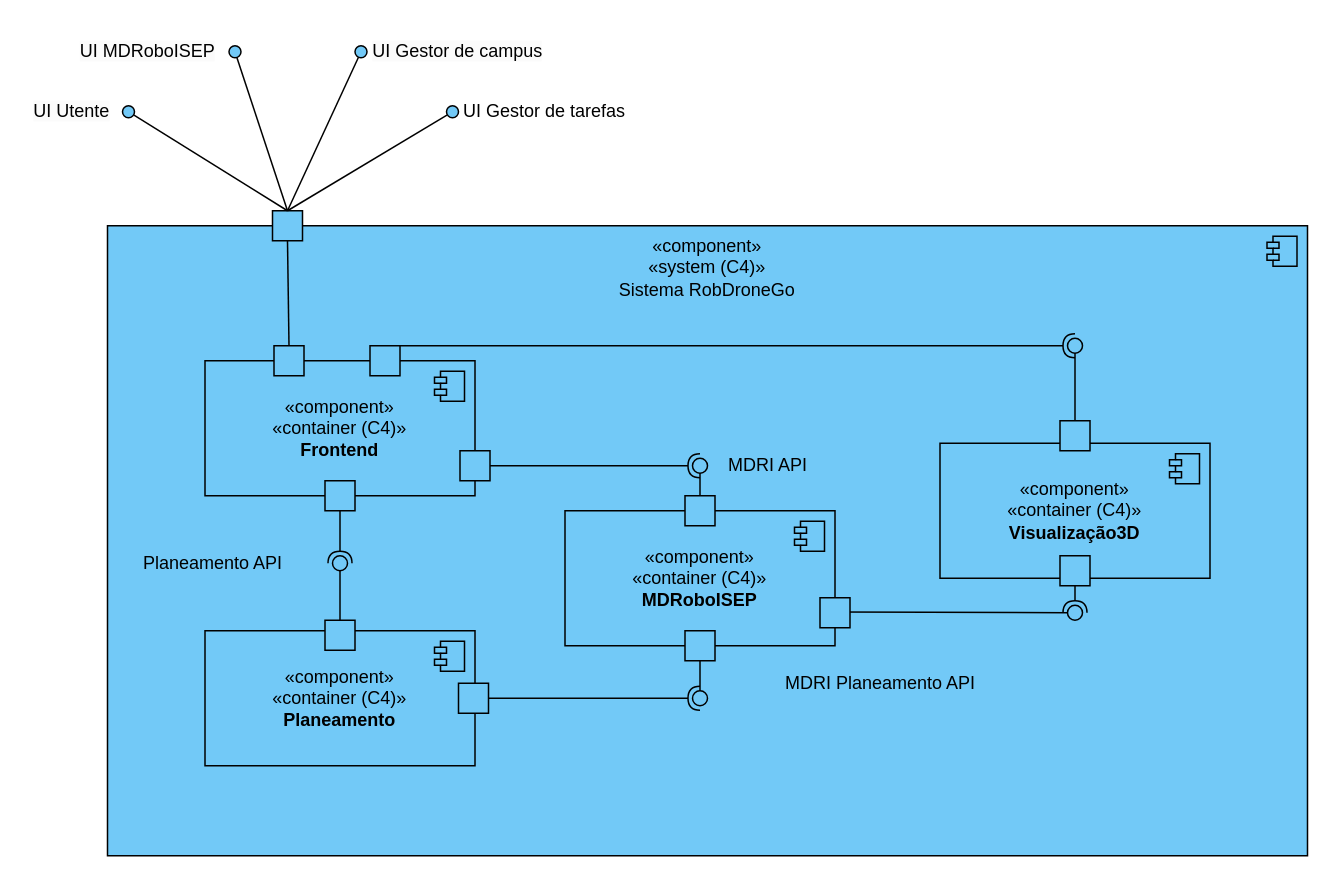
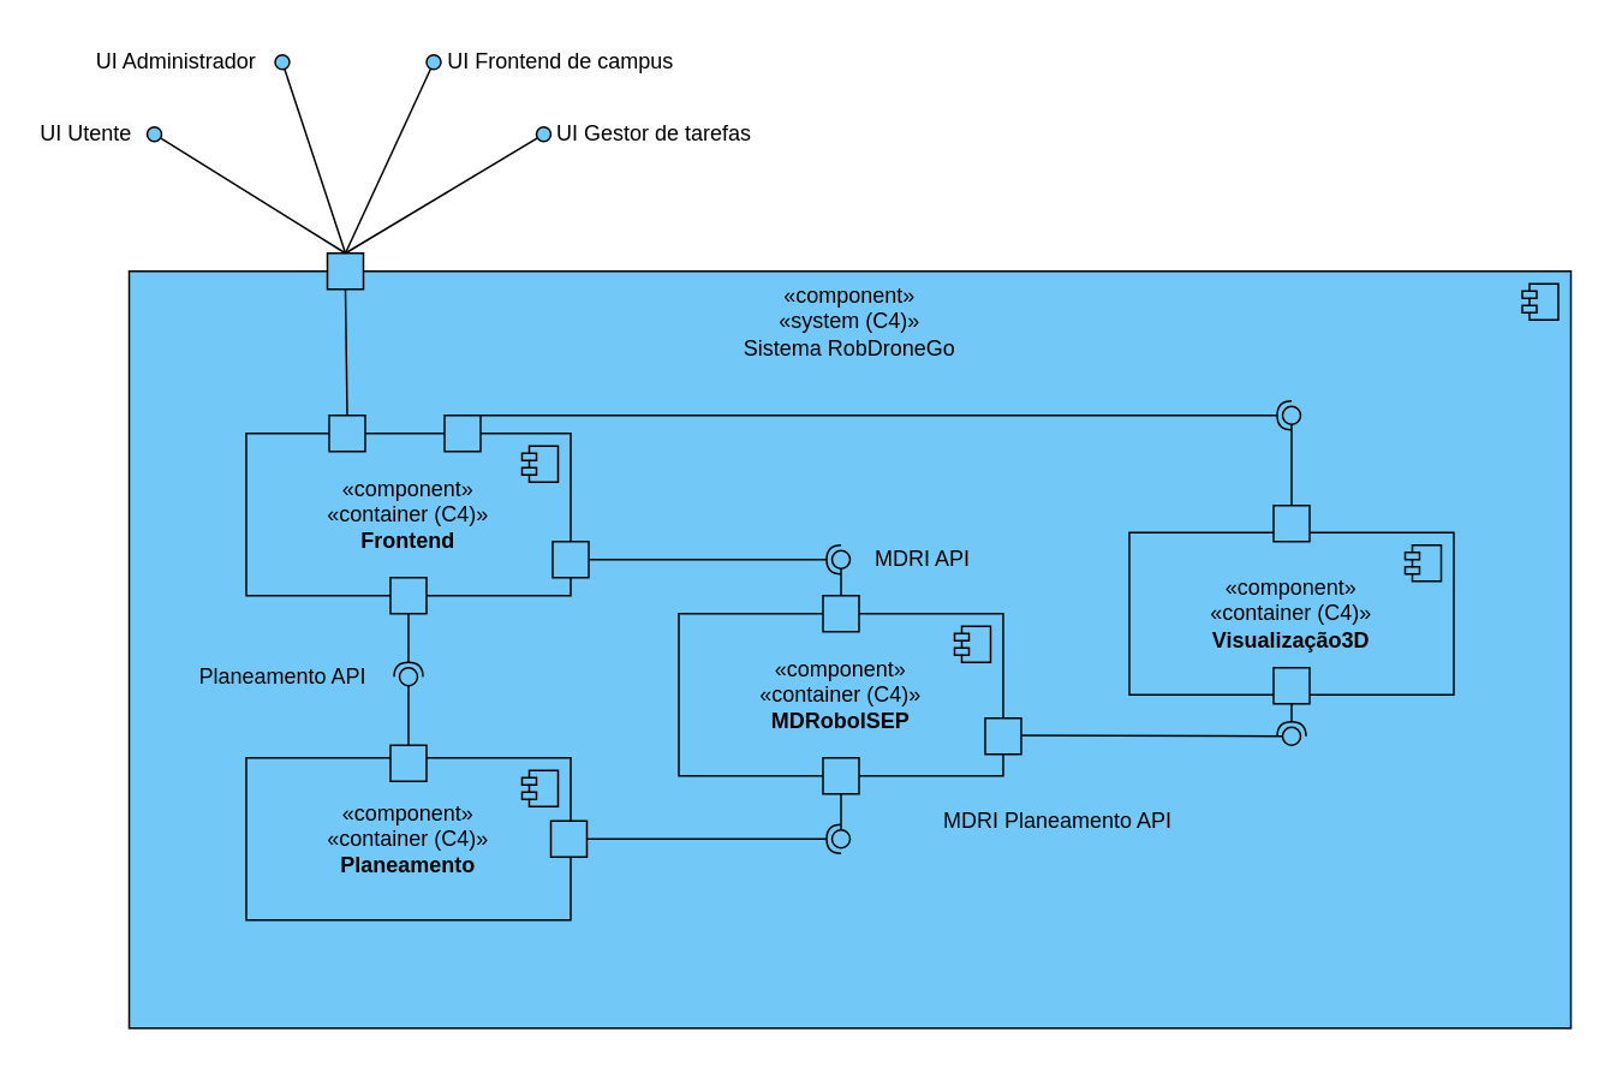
  <mxCell id="0" />
  <mxCell id="1" parent="0" />
  <mxCell id="2" value="«component»&lt;br&gt;«system (C4)»&lt;br&gt;Sistema RobDroneGo" style="html=1;dropTarget=0;whiteSpace=wrap;verticalAlign=top;fillColor=#72c9f7;" parent="1" vertex="1"><mxGeometry x="71" y="150" width="800" height="420" as="geometry" /></mxCell>
  <mxCell id="3" value="" style="shape=module;jettyWidth=8;jettyHeight=4;fillColor=#72c9f7;" parent="2" vertex="1"><mxGeometry x="1" width="20" height="20" relative="1" as="geometry"><mxPoint x="-27" y="7" as="offset" /></mxGeometry></mxCell>
  <mxCell id="4" value="" style="html=1;rounded=0;fillColor=#72c9f7;" parent="1" vertex="1"><mxGeometry x="181" y="140" width="20" height="20" as="geometry" /></mxCell>
  <mxCell id="5" value="" style="endArrow=none;html=1;rounded=0;align=center;verticalAlign=top;endFill=0;labelBackgroundColor=none;endSize=2;exitX=0.5;exitY=0;exitDx=0;exitDy=0;" parent="1" source="4" target="6" edge="1"><mxGeometry relative="1" as="geometry" /></mxCell>
  <mxCell id="6" value="" style="ellipse;html=1;fontSize=11;align=center;fillColor=#72c9f7;points=[];aspect=fixed;resizable=0;verticalAlign=bottom;labelPosition=center;verticalLabelPosition=top;flipH=1;" parent="1" vertex="1"><mxGeometry x="81" y="70" width="8" height="8" as="geometry" /></mxCell>
  <mxCell id="7" value="«component»&lt;br style=&quot;border-color: var(--border-color);&quot;&gt;«container (C4)»&lt;br&gt;&lt;b&gt;Visualização3D&lt;/b&gt;" style="html=1;dropTarget=0;whiteSpace=wrap;fillColor=#72c9f7;" parent="1" vertex="1"><mxGeometry x="626" y="295" width="180" height="90" as="geometry" /></mxCell>
  <mxCell id="8" value="" style="shape=module;jettyWidth=8;jettyHeight=4;fillColor=#72c9f7;" parent="7" vertex="1"><mxGeometry x="1" width="20" height="20" relative="1" as="geometry"><mxPoint x="-27" y="7" as="offset" /></mxGeometry></mxCell>
  <mxCell id="9" value="" style="endArrow=none;html=1;rounded=0;entryX=0.5;entryY=1;entryDx=0;entryDy=0;exitX=0.5;exitY=0;exitDx=0;exitDy=0;" parent="1" source="16" target="4" edge="1"><mxGeometry width="50" height="50" relative="1" as="geometry"><mxPoint x="241" y="340" as="sourcePoint" /><mxPoint x="291" y="290" as="targetPoint" /></mxGeometry></mxCell>
  <mxCell id="10" value="«component»&lt;br style=&quot;border-color: var(--border-color);&quot;&gt;«container (C4)»&lt;br&gt;&lt;b&gt;MDRoboISEP&lt;/b&gt;" style="html=1;dropTarget=0;whiteSpace=wrap;fillColor=#72c9f7;" parent="1" vertex="1"><mxGeometry x="376" y="340" width="180" height="90" as="geometry" /></mxCell>
  <mxCell id="11" value="" style="shape=module;jettyWidth=8;jettyHeight=4;fillColor=#72c9f7;" parent="10" vertex="1"><mxGeometry x="1" width="20" height="20" relative="1" as="geometry"><mxPoint x="-27" y="7" as="offset" /></mxGeometry></mxCell>
  <mxCell id="12" value="«component»&lt;br style=&quot;border-color: var(--border-color);&quot;&gt;«container (C4)»&lt;br&gt;&lt;b&gt;Planeamento&lt;/b&gt;" style="html=1;dropTarget=0;whiteSpace=wrap;fillColor=#72c9f7;" parent="1" vertex="1"><mxGeometry x="136" y="420" width="180" height="90" as="geometry" /></mxCell>
  <mxCell id="13" value="" style="shape=module;jettyWidth=8;jettyHeight=4;fillColor=#72c9f7;" parent="12" vertex="1"><mxGeometry x="1" width="20" height="20" relative="1" as="geometry"><mxPoint x="-27" y="7" as="offset" /></mxGeometry></mxCell>
  <mxCell id="14" value="«component»&lt;br style=&quot;border-color: var(--border-color);&quot;&gt;«container (C4)»&lt;br&gt;&lt;b&gt;Frontend&lt;/b&gt;" style="html=1;dropTarget=0;whiteSpace=wrap;fillColor=#72c9f7;" parent="1" vertex="1"><mxGeometry x="136" y="240" width="180" height="90" as="geometry" /></mxCell>
  <mxCell id="15" value="" style="shape=module;jettyWidth=8;jettyHeight=4;fillColor=#72c9f7;" parent="14" vertex="1"><mxGeometry x="1" width="20" height="20" relative="1" as="geometry"><mxPoint x="-27" y="7" as="offset" /></mxGeometry></mxCell>
  <mxCell id="16" value="" style="html=1;rounded=0;fillColor=#72c9f7;" parent="1" vertex="1"><mxGeometry x="182" y="230" width="20" height="20" as="geometry" /></mxCell>
  <mxCell id="17" value="" style="rounded=0;orthogonalLoop=1;jettySize=auto;html=1;endArrow=halfCircle;endFill=0;endSize=6;strokeWidth=1;sketch=0;exitX=1;exitY=0.5;exitDx=0;exitDy=0;" parent="1" source="32" edge="1"><mxGeometry relative="1" as="geometry"><mxPoint x="521" y="475" as="sourcePoint" /><mxPoint x="466" y="310" as="targetPoint" /></mxGeometry></mxCell>
  <mxCell id="18" value="" style="rounded=0;orthogonalLoop=1;jettySize=auto;html=1;endArrow=oval;endFill=0;sketch=0;sourcePerimeterSpacing=0;targetPerimeterSpacing=0;endSize=10;exitX=0.5;exitY=0;exitDx=0;exitDy=0;" parent="1" source="10" edge="1"><mxGeometry relative="1" as="geometry"><mxPoint x="481" y="475" as="sourcePoint" /><mxPoint x="466" y="310" as="targetPoint" /></mxGeometry></mxCell>
  <mxCell id="19" value="" style="ellipse;whiteSpace=wrap;html=1;align=center;aspect=fixed;fillColor=none;strokeColor=none;resizable=0;perimeter=centerPerimeter;rotatable=0;allowArrows=0;points=[];outlineConnect=1;" parent="1" vertex="1"><mxGeometry x="461" y="280" width="10" height="10" as="geometry" /></mxCell>
  <mxCell id="20" value="" style="rounded=0;orthogonalLoop=1;jettySize=auto;html=1;endArrow=halfCircle;endFill=0;endSize=6;strokeWidth=1;sketch=0;exitX=0.5;exitY=1;exitDx=0;exitDy=0;" parent="1" source="14" target="22" edge="1"><mxGeometry relative="1" as="geometry"><mxPoint x="521" y="385" as="sourcePoint" /></mxGeometry></mxCell>
  <mxCell id="21" value="" style="rounded=0;orthogonalLoop=1;jettySize=auto;html=1;endArrow=oval;endFill=0;sketch=0;sourcePerimeterSpacing=0;targetPerimeterSpacing=0;endSize=10;exitX=0.5;exitY=0;exitDx=0;exitDy=0;" parent="1" source="12" target="22" edge="1"><mxGeometry relative="1" as="geometry"><mxPoint x="481" y="385" as="sourcePoint" /></mxGeometry></mxCell>
  <mxCell id="22" value="" style="ellipse;whiteSpace=wrap;html=1;align=center;aspect=fixed;fillColor=none;strokeColor=none;resizable=0;perimeter=centerPerimeter;rotatable=0;allowArrows=0;points=[];outlineConnect=1;" parent="1" vertex="1"><mxGeometry x="221" y="370" width="10" height="10" as="geometry" /></mxCell>
  <mxCell id="23" value="" style="rounded=0;orthogonalLoop=1;jettySize=auto;html=1;endArrow=halfCircle;endFill=0;endSize=6;strokeWidth=1;sketch=0;exitX=0.5;exitY=0;exitDx=0;exitDy=0;" parent="1" source="54" target="25" edge="1"><mxGeometry relative="1" as="geometry"><mxPoint x="521" y="385" as="sourcePoint" /></mxGeometry></mxCell>
  <mxCell id="24" value="" style="rounded=0;orthogonalLoop=1;jettySize=auto;html=1;endArrow=oval;endFill=0;sketch=0;sourcePerimeterSpacing=0;targetPerimeterSpacing=0;endSize=10;exitX=0.5;exitY=0;exitDx=0;exitDy=0;" parent="1" source="7" target="25" edge="1"><mxGeometry relative="1" as="geometry"><mxPoint x="481" y="385" as="sourcePoint" /></mxGeometry></mxCell>
  <mxCell id="25" value="" style="ellipse;whiteSpace=wrap;html=1;align=center;aspect=fixed;fillColor=none;strokeColor=none;resizable=0;perimeter=centerPerimeter;rotatable=0;allowArrows=0;points=[];outlineConnect=1;" parent="1" vertex="1"><mxGeometry x="711" y="225" width="10" height="10" as="geometry" /></mxCell>
  <mxCell id="26" value="" style="rounded=0;orthogonalLoop=1;jettySize=auto;html=1;endArrow=halfCircle;endFill=0;endSize=6;strokeWidth=1;sketch=0;exitX=1;exitY=0.5;exitDx=0;exitDy=0;" parent="1" source="12" target="28" edge="1"><mxGeometry relative="1" as="geometry"><mxPoint x="311" y="460" as="sourcePoint" /></mxGeometry></mxCell>
  <mxCell id="27" value="" style="rounded=0;orthogonalLoop=1;jettySize=auto;html=1;endArrow=oval;endFill=0;sketch=0;sourcePerimeterSpacing=0;targetPerimeterSpacing=0;endSize=10;exitX=0.5;exitY=1;exitDx=0;exitDy=0;" parent="1" source="10" target="28" edge="1"><mxGeometry relative="1" as="geometry"><mxPoint x="481" y="385" as="sourcePoint" /></mxGeometry></mxCell>
  <mxCell id="28" value="" style="ellipse;whiteSpace=wrap;html=1;align=center;aspect=fixed;fillColor=none;strokeColor=none;resizable=0;perimeter=centerPerimeter;rotatable=0;allowArrows=0;points=[];outlineConnect=1;" parent="1" vertex="1"><mxGeometry x="461" y="460" width="10" height="10" as="geometry" /></mxCell>
  <mxCell id="29" value="" style="rounded=0;orthogonalLoop=1;jettySize=auto;html=1;endArrow=halfCircle;endFill=0;endSize=6;strokeWidth=1;sketch=0;exitX=0.5;exitY=1;exitDx=0;exitDy=0;" parent="1" source="7" target="31" edge="1"><mxGeometry relative="1" as="geometry"><mxPoint x="521" y="385" as="sourcePoint" /></mxGeometry></mxCell>
  <mxCell id="30" value="" style="rounded=0;orthogonalLoop=1;jettySize=auto;html=1;endArrow=oval;endFill=0;sketch=0;sourcePerimeterSpacing=0;targetPerimeterSpacing=0;endSize=10;exitX=1;exitY=0.75;exitDx=0;exitDy=0;" parent="1" source="10" target="31" edge="1"><mxGeometry relative="1" as="geometry"><mxPoint x="481" y="385" as="sourcePoint" /></mxGeometry></mxCell>
  <mxCell id="31" value="" style="ellipse;whiteSpace=wrap;html=1;align=center;aspect=fixed;fillColor=none;strokeColor=none;resizable=0;perimeter=centerPerimeter;rotatable=0;allowArrows=0;points=[];outlineConnect=1;" parent="1" vertex="1"><mxGeometry x="711" y="403" width="10" height="10" as="geometry" /></mxCell>
  <mxCell id="32" value="" style="html=1;rounded=0;fillColor=#72c9f7;" parent="1" vertex="1"><mxGeometry x="306" y="300" width="20" height="20" as="geometry" /></mxCell>
  <mxCell id="33" value="" style="html=1;rounded=0;fillColor=#72c9f7;" parent="1" vertex="1"><mxGeometry x="456" y="330" width="20" height="20" as="geometry" /></mxCell>
  <mxCell id="34" value="" style="html=1;rounded=0;fillColor=#72c9f7;" parent="1" vertex="1"><mxGeometry x="456" y="420" width="20" height="20" as="geometry" /></mxCell>
  <mxCell id="35" value="" style="html=1;rounded=0;fillColor=#72c9f7;" parent="1" vertex="1"><mxGeometry x="216" y="413" width="20" height="20" as="geometry" /></mxCell>
  <mxCell id="36" value="" style="html=1;rounded=0;fillColor=#72c9f7;" parent="1" vertex="1"><mxGeometry x="216" y="320" width="20" height="20" as="geometry" /></mxCell>
  <mxCell id="37" value="" style="html=1;rounded=0;fillColor=#72c9f7;" parent="1" vertex="1"><mxGeometry x="706" y="370" width="20" height="20" as="geometry" /></mxCell>
  <mxCell id="38" value="MDRI API" style="text;html=1;align=center;verticalAlign=middle;resizable=0;points=[];autosize=1;strokeColor=none;fillColor=none;" parent="1" vertex="1"><mxGeometry x="471" y="295" width="80" height="30" as="geometry" /></mxCell>
  <mxCell id="39" value="" style="html=1;rounded=0;fillColor=#72c9f7;" parent="1" vertex="1"><mxGeometry x="305" y="455" width="20" height="20" as="geometry" /></mxCell>
  <mxCell id="40" value="MDRI Planeamento API" style="text;html=1;align=center;verticalAlign=middle;resizable=0;points=[];autosize=1;strokeColor=none;fillColor=none;" parent="1" vertex="1"><mxGeometry x="511" y="440" width="150" height="30" as="geometry" /></mxCell>
- <mxCell id="41" value="Planeamento API" style="text;html=1;align=center;verticalAlign=middle;resizable=0;points=[];autosize=1;strokeColor=none;fillColor=none;" parent="1" vertex="1"><mxGeometry x="81" y="360" width="120" height="30" as="geometry" /></mxCell>
+ <mxCell id="41" value="Planeamento API" style="text;html=1;align=center;verticalAlign=middle;resizable=0;points=[];autosize=1;strokeColor=none;fillColor=none;" parent="1" vertex="1"><mxGeometry x="96" y="360" width="120" height="30" as="geometry" /></mxCell>
  <mxCell id="42" value="" style="endArrow=none;html=1;rounded=0;align=center;verticalAlign=top;endFill=0;labelBackgroundColor=none;endSize=2;exitX=0.5;exitY=0;exitDx=0;exitDy=0;" parent="1" source="4" target="43" edge="1"><mxGeometry relative="1" as="geometry"><mxPoint x="195" y="140" as="sourcePoint" /><mxPoint x="196" y="90" as="targetPoint" /></mxGeometry></mxCell>
  <mxCell id="43" value="" style="ellipse;html=1;fontSize=11;align=center;fillColor=#72c9f7;points=[];aspect=fixed;resizable=0;verticalAlign=bottom;labelPosition=center;verticalLabelPosition=top;flipH=1;" parent="1" vertex="1"><mxGeometry x="152" y="30" width="8" height="8" as="geometry" /></mxCell>
  <mxCell id="44" value="" style="endArrow=none;html=1;rounded=0;align=center;verticalAlign=top;endFill=0;labelBackgroundColor=none;endSize=2;exitX=0.5;exitY=0;exitDx=0;exitDy=0;" parent="1" source="4" target="45" edge="1"><mxGeometry relative="1" as="geometry"><mxPoint x="231" y="130" as="sourcePoint" /><mxPoint x="206" y="100" as="targetPoint" /></mxGeometry></mxCell>
  <mxCell id="45" value="" style="ellipse;html=1;fontSize=11;align=center;fillColor=#72c9f7;points=[];aspect=fixed;resizable=0;verticalAlign=bottom;labelPosition=center;verticalLabelPosition=top;flipH=1;" parent="1" vertex="1"><mxGeometry x="236" y="30" width="8" height="8" as="geometry" /></mxCell>
  <mxCell id="46" value="" style="endArrow=none;html=1;rounded=0;align=center;verticalAlign=top;endFill=0;labelBackgroundColor=none;endSize=2;exitX=0.5;exitY=0;exitDx=0;exitDy=0;" parent="1" source="4" target="47" edge="1"><mxGeometry relative="1" as="geometry"><mxPoint x="191" y="140" as="sourcePoint" /><mxPoint x="251" y="100" as="targetPoint" /></mxGeometry></mxCell>
  <mxCell id="47" value="" style="ellipse;html=1;fontSize=11;align=center;fillColor=#72c9f7;points=[];aspect=fixed;resizable=0;verticalAlign=bottom;labelPosition=center;verticalLabelPosition=top;flipH=1;" parent="1" vertex="1"><mxGeometry x="297" y="70" width="8" height="8" as="geometry" /></mxCell>
  <mxCell id="48" value="UI Gestor de tarefas" style="text;html=1;align=center;verticalAlign=middle;resizable=0;points=[];autosize=1;strokeColor=none;fillColor=none;" parent="1" vertex="1"><mxGeometry x="297" y="59" width="130" height="30" as="geometry" /></mxCell>
- <mxCell id="49" value="&lt;span style=&quot;color: rgb(0, 0, 0); font-family: Helvetica; font-size: 12px; font-style: normal; font-variant-ligatures: normal; font-variant-caps: normal; font-weight: 400; letter-spacing: normal; orphans: 2; text-align: center; text-indent: 0px; text-transform: none; widows: 2; word-spacing: 0px; -webkit-text-stroke-width: 0px; background-color: rgb(251, 251, 251); text-decoration-thickness: initial; text-decoration-style: initial; text-decoration-color: initial; float: none; display: inline !important;&quot;&gt;UI Gestor de campus&lt;/span&gt;" style="text;whiteSpace=wrap;html=1;" parent="1" vertex="1"><mxGeometry x="246" y="20" width="140" height="40" as="geometry" /></mxCell>
- <mxCell id="50" value="&lt;span style=&quot;color: rgb(0, 0, 0); font-family: Helvetica; font-size: 12px; font-style: normal; font-variant-ligatures: normal; font-variant-caps: normal; font-weight: 400; letter-spacing: normal; orphans: 2; text-align: center; text-indent: 0px; text-transform: none; widows: 2; word-spacing: 0px; -webkit-text-stroke-width: 0px; background-color: rgb(251, 251, 251); text-decoration-thickness: initial; text-decoration-style: initial; text-decoration-color: initial; float: none; display: inline !important;&quot;&gt;UI MDRoboISEP&lt;/span&gt;" style="text;whiteSpace=wrap;html=1;" parent="1" vertex="1"><mxGeometry x="51" y="20" width="140" height="40" as="geometry" /></mxCell>
+ <mxCell id="49" value="&lt;span style=&quot;color: rgb(0, 0, 0); font-family: Helvetica; font-size: 12px; font-style: normal; font-variant-ligatures: normal; font-variant-caps: normal; font-weight: 400; letter-spacing: normal; orphans: 2; text-align: center; text-indent: 0px; text-transform: none; widows: 2; word-spacing: 0px; -webkit-text-stroke-width: 0px; background-color: rgb(251, 251, 251); text-decoration-thickness: initial; text-decoration-style: initial; text-decoration-color: initial; float: none; display: inline !important;&quot;&gt;UI Frontend de campus&lt;/span&gt;" style="text;whiteSpace=wrap;html=1;" parent="1" vertex="1"><mxGeometry x="246" y="20" width="140" height="40" as="geometry" /></mxCell>
+ <mxCell id="50" value="&lt;span style=&quot;color: rgb(0, 0, 0); font-family: Helvetica; font-size: 12px; font-style: normal; font-variant-ligatures: normal; font-variant-caps: normal; font-weight: 400; letter-spacing: normal; orphans: 2; text-align: center; text-indent: 0px; text-transform: none; widows: 2; word-spacing: 0px; -webkit-text-stroke-width: 0px; background-color: rgb(251, 251, 251); text-decoration-thickness: initial; text-decoration-style: initial; text-decoration-color: initial; float: none; display: inline !important;&quot;&gt;UI Administrador&lt;/span&gt;" style="text;whiteSpace=wrap;html=1;" parent="1" vertex="1"><mxGeometry x="51" y="20" width="140" height="40" as="geometry" /></mxCell>
  <mxCell id="51" value="&lt;span style=&quot;color: rgb(0, 0, 0); font-family: Helvetica; font-size: 12px; font-style: normal; font-variant-ligatures: normal; font-variant-caps: normal; font-weight: 400; letter-spacing: normal; orphans: 2; text-align: center; text-indent: 0px; text-transform: none; widows: 2; word-spacing: 0px; -webkit-text-stroke-width: 0px; background-color: rgb(251, 251, 251); text-decoration-thickness: initial; text-decoration-style: initial; text-decoration-color: initial; float: none; display: inline !important;&quot;&gt;UI Utente&lt;/span&gt;" style="text;whiteSpace=wrap;html=1;" parent="1" vertex="1"><mxGeometry x="20" y="60" width="140" height="40" as="geometry" /></mxCell>
  <mxCell id="52" value="" style="html=1;rounded=0;fillColor=#72c9f7;" parent="1" vertex="1"><mxGeometry x="706" y="280" width="20" height="20" as="geometry" /></mxCell>
  <mxCell id="53" value="" style="html=1;rounded=0;fillColor=#72c9f7;" vertex="1" parent="1"><mxGeometry x="546" y="398" width="20" height="20" as="geometry" /></mxCell>
  <mxCell id="54" value="" style="html=1;rounded=0;fillColor=#72c9f7;" vertex="1" parent="1"><mxGeometry x="246" y="230" width="20" height="20" as="geometry" /></mxCell>
